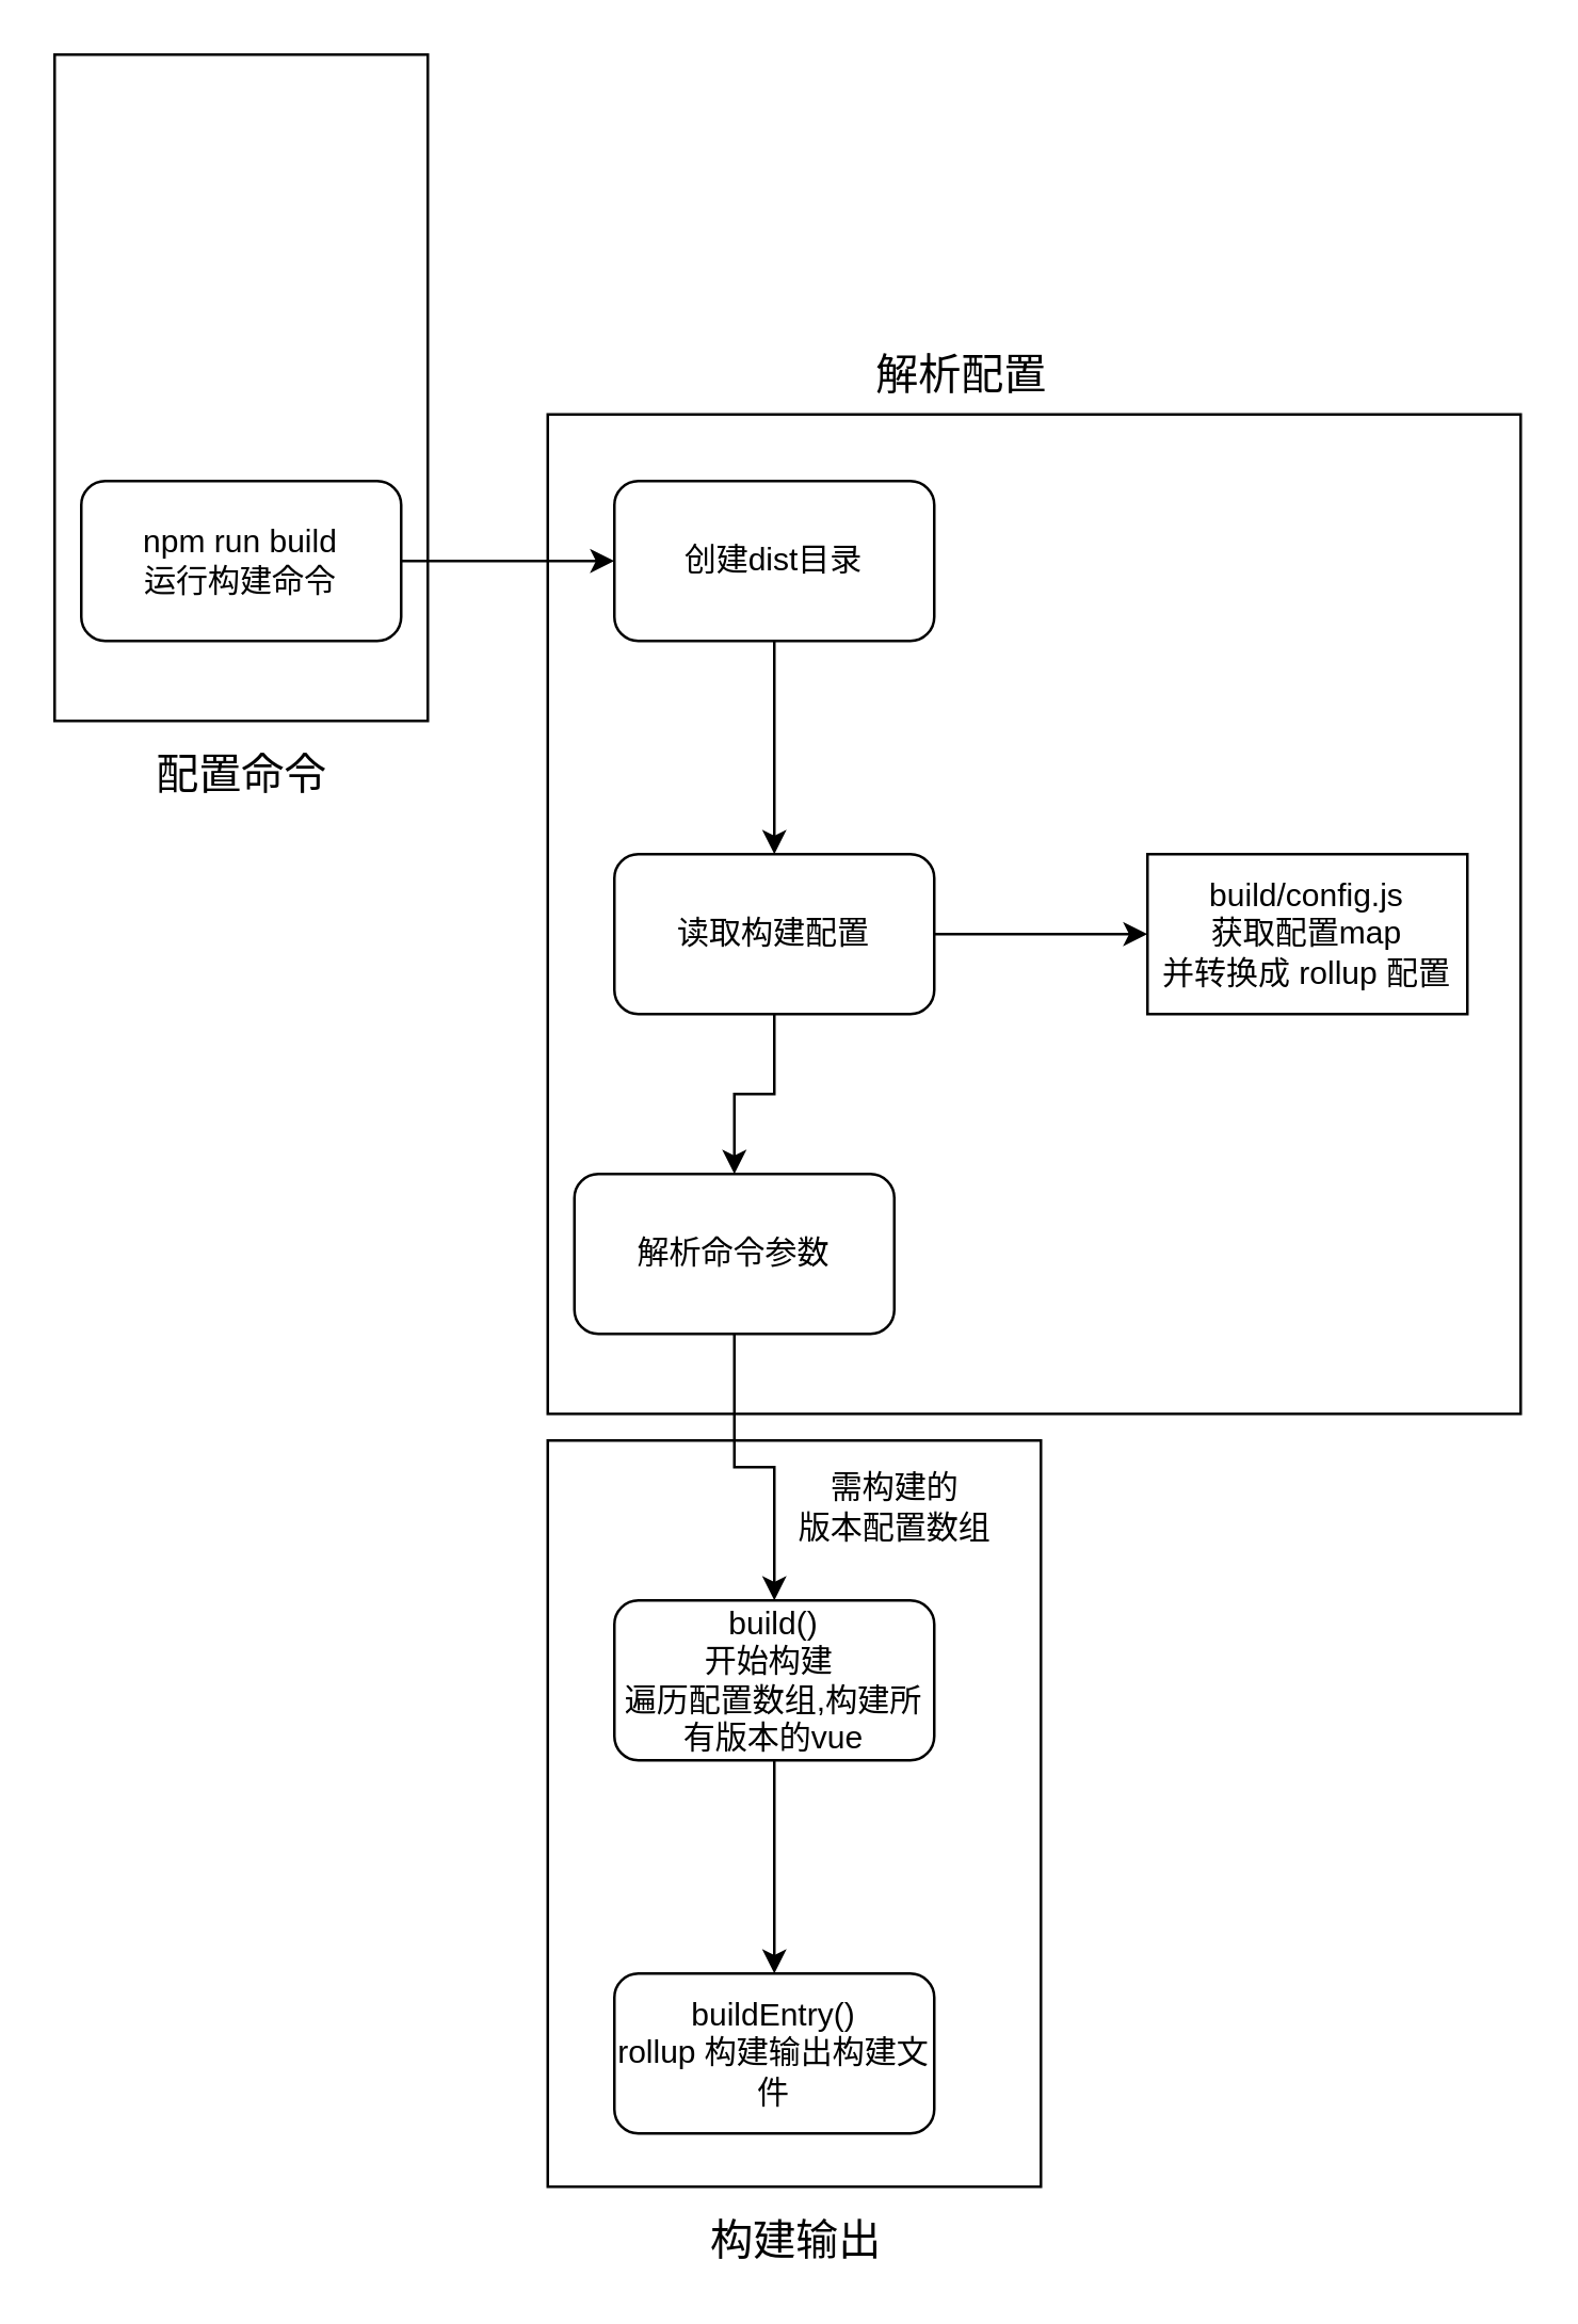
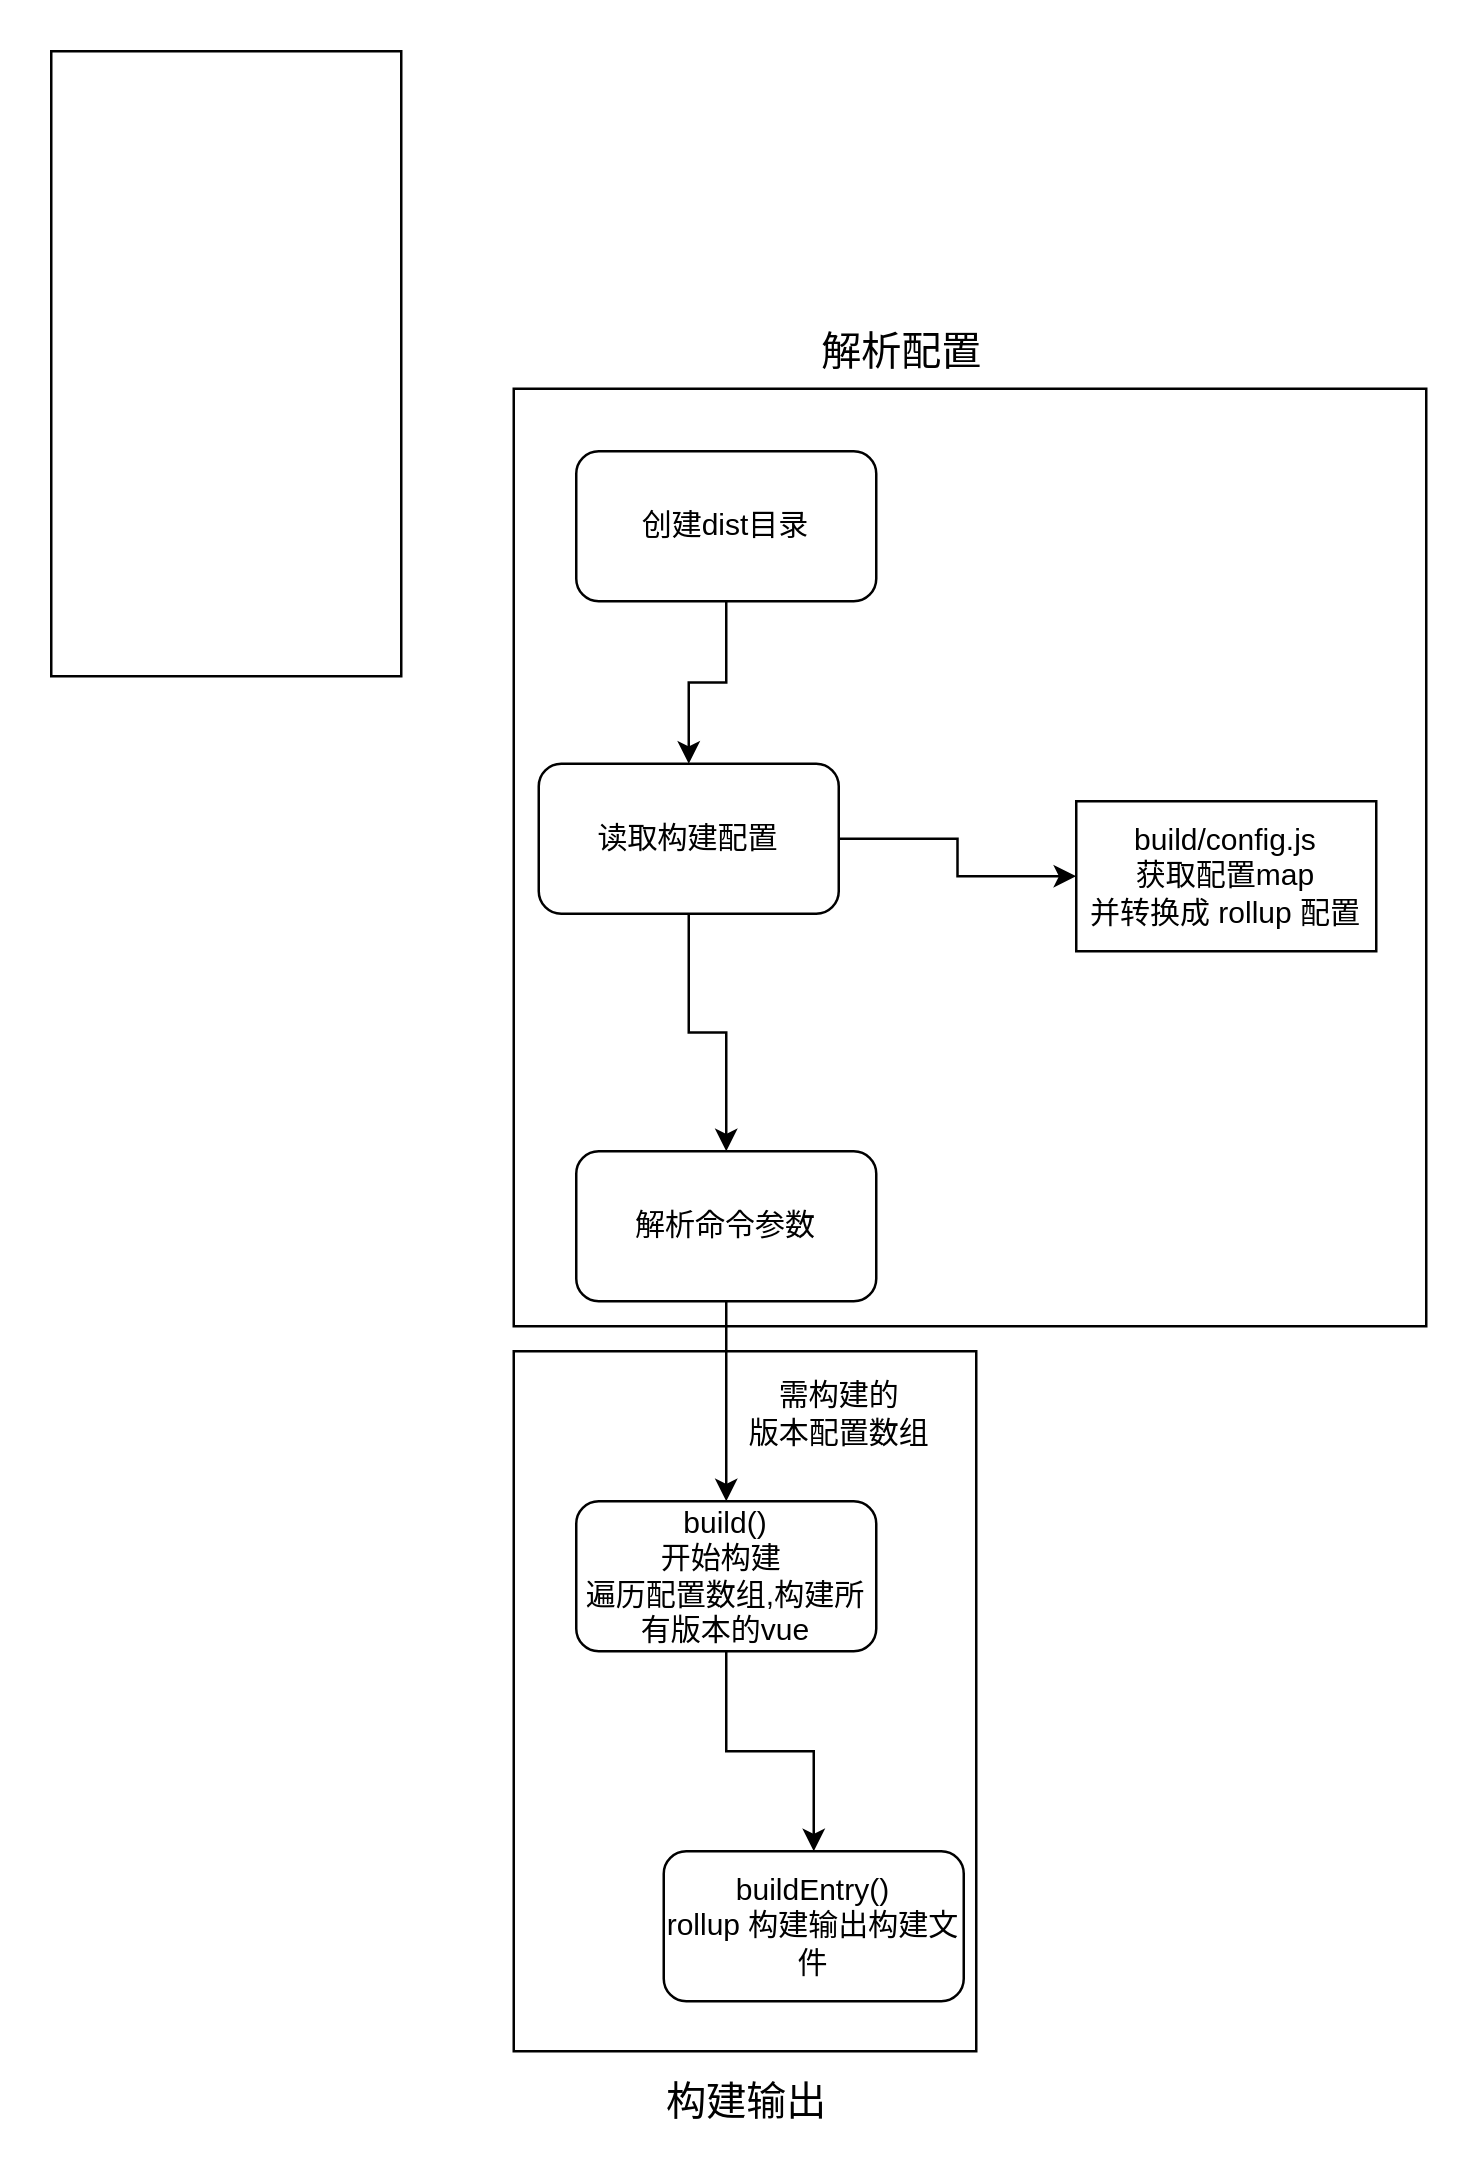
  <mxCell id="0" />
  <mxCell id="1" parent="0" />
  <mxCell id="2" value="" style="rounded=0;whiteSpace=wrap;html=1;" vertex="1" parent="1"><mxGeometry x="205" y="540" width="185" height="280" as="geometry" /></mxCell>
  <mxCell id="3" value="" style="rounded=0;whiteSpace=wrap;html=1;" vertex="1" parent="1"><mxGeometry x="205" y="155" width="365" height="375" as="geometry" /></mxCell>
  <mxCell id="4" value="" style="rounded=0;whiteSpace=wrap;html=1;" vertex="1" parent="1"><mxGeometry x="20" y="20" width="140" height="250" as="geometry" /></mxCell>
- <mxCell id="5" value="" style="edgeStyle=orthogonalEdgeStyle;rounded=0;orthogonalLoop=1;jettySize=auto;html=1;" edge="1" parent="1" source="6" target="8"><mxGeometry relative="1" as="geometry" /></mxCell>
- <mxCell id="6" value="npm run build&lt;br&gt;运行构建命令" style="whiteSpace=wrap;html=1;rounded=1;" vertex="1" parent="1"><mxGeometry x="30" y="180" width="120" height="60" as="geometry" /></mxCell>
  <mxCell id="7" value="" style="edgeStyle=orthogonalEdgeStyle;rounded=0;orthogonalLoop=1;jettySize=auto;html=1;" edge="1" parent="1" source="8" target="11"><mxGeometry relative="1" as="geometry" /></mxCell>
  <mxCell id="8" value="创建dist目录" style="whiteSpace=wrap;html=1;rounded=1;" vertex="1" parent="1"><mxGeometry x="230" y="180" width="120" height="60" as="geometry" /></mxCell>
  <mxCell id="9" value="" style="edgeStyle=orthogonalEdgeStyle;rounded=0;orthogonalLoop=1;jettySize=auto;html=1;" edge="1" parent="1" source="11" target="12"><mxGeometry relative="1" as="geometry" /></mxCell>
  <mxCell id="10" value="" style="edgeStyle=orthogonalEdgeStyle;rounded=0;orthogonalLoop=1;jettySize=auto;html=1;" edge="1" parent="1" source="11" target="14"><mxGeometry relative="1" as="geometry" /></mxCell>
- <mxCell id="11" value="读取构建配置" style="whiteSpace=wrap;html=1;rounded=1;" vertex="1" parent="1"><mxGeometry x="230" y="320" width="120" height="60" as="geometry" /></mxCell>
+ <mxCell id="11" value="读取构建配置" style="whiteSpace=wrap;html=1;rounded=1;" vertex="1" parent="1"><mxGeometry x="215" y="305" width="120" height="60" as="geometry" /></mxCell>
  <mxCell id="12" value="build/config.js&lt;br&gt;获取配置map&lt;br&gt;并转换成 rollup 配置" style="whiteSpace=wrap;html=1;rounded=0;" vertex="1" parent="1"><mxGeometry x="430" y="320" width="120" height="60" as="geometry" /></mxCell>
  <mxCell id="13" value="" style="edgeStyle=orthogonalEdgeStyle;rounded=0;orthogonalLoop=1;jettySize=auto;html=1;" edge="1" parent="1" source="14" target="16"><mxGeometry relative="1" as="geometry" /></mxCell>
- <mxCell id="14" value="解析命令参数" style="whiteSpace=wrap;html=1;rounded=1;" vertex="1" parent="1"><mxGeometry x="215" y="440" width="120" height="60" as="geometry" /></mxCell>
+ <mxCell id="14" value="解析命令参数" style="whiteSpace=wrap;html=1;rounded=1;" vertex="1" parent="1"><mxGeometry x="230" y="460" width="120" height="60" as="geometry" /></mxCell>
  <mxCell id="15" value="" style="edgeStyle=orthogonalEdgeStyle;rounded=0;orthogonalLoop=1;jettySize=auto;html=1;" edge="1" parent="1" source="16" target="18"><mxGeometry relative="1" as="geometry" /></mxCell>
  <mxCell id="16" value="build()&lt;br&gt;开始构建&amp;nbsp;&lt;br&gt;遍历配置数组,构建所有版本的vue" style="whiteSpace=wrap;html=1;rounded=1;" vertex="1" parent="1"><mxGeometry x="230" y="600" width="120" height="60" as="geometry" /></mxCell>
  <mxCell id="17" value="需构建的&lt;br&gt;版本配置数组" style="text;html=1;align=center;verticalAlign=middle;resizable=0;points=[];autosize=1;strokeColor=none;" vertex="1" parent="1"><mxGeometry x="290" y="550" width="90" height="30" as="geometry" /></mxCell>
- <mxCell id="18" value="buildEntry()&lt;br&gt;rollup 构建输出构建文件" style="whiteSpace=wrap;html=1;rounded=1;" vertex="1" parent="1"><mxGeometry x="230" y="740" width="120" height="60" as="geometry" /></mxCell>
- <mxCell id="19" value="&lt;font style=&quot;font-size: 16px&quot;&gt;配置命令&lt;/font&gt;" style="text;html=1;align=center;verticalAlign=middle;resizable=0;points=[];autosize=1;strokeColor=none;" vertex="1" parent="1"><mxGeometry x="50" y="280" width="80" height="20" as="geometry" /></mxCell>
+ <mxCell id="18" value="buildEntry()&lt;br&gt;rollup 构建输出构建文件" style="whiteSpace=wrap;html=1;rounded=1;" vertex="1" parent="1"><mxGeometry x="265" y="740" width="120" height="60" as="geometry" /></mxCell>
  <mxCell id="20" value="&lt;font style=&quot;font-size: 16px&quot;&gt;解析配置&lt;/font&gt;" style="text;html=1;align=center;verticalAlign=middle;resizable=0;points=[];autosize=1;strokeColor=none;" vertex="1" parent="1"><mxGeometry x="320" y="130" width="80" height="20" as="geometry" /></mxCell>
  <mxCell id="21" value="&lt;font style=&quot;font-size: 16px&quot;&gt;构建输出&lt;/font&gt;" style="text;html=1;align=center;verticalAlign=middle;resizable=0;points=[];autosize=1;strokeColor=none;" vertex="1" parent="1"><mxGeometry x="257.5" y="830" width="80" height="20" as="geometry" /></mxCell>
